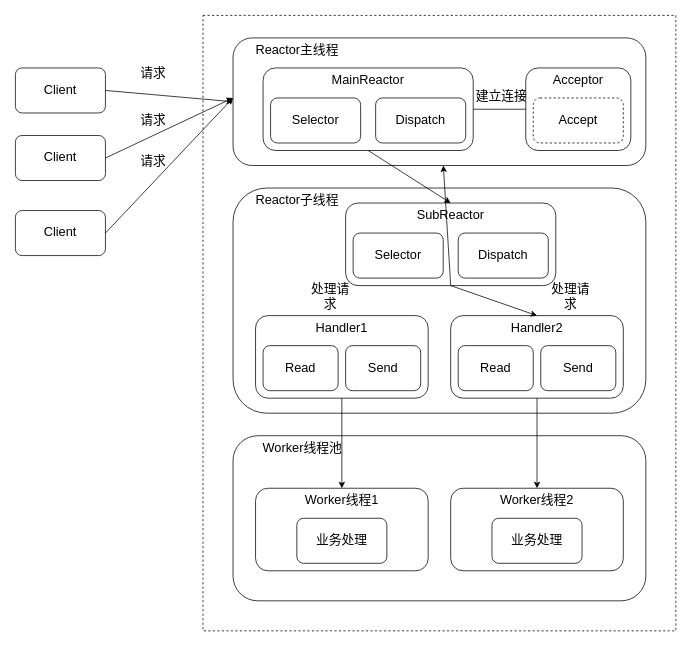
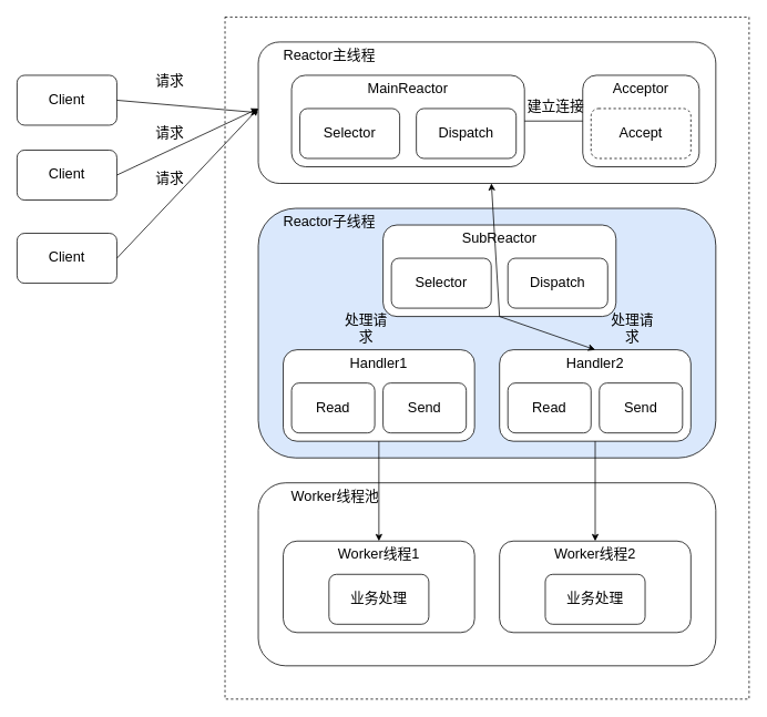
  <mxCell id="0" />
  <mxCell id="1" parent="0" />
  <mxCell id="2" value="Client" style="rounded=1;whiteSpace=wrap;html=1;fontSize=17;" vertex="1" parent="1"><mxGeometry x="20" y="90" width="120" height="60" as="geometry" /></mxCell>
  <mxCell id="3" value="Client" style="rounded=1;whiteSpace=wrap;html=1;fontSize=17;" vertex="1" parent="1"><mxGeometry x="20" y="180" width="120" height="60" as="geometry" /></mxCell>
  <mxCell id="4" value="Client" style="rounded=1;whiteSpace=wrap;html=1;fontSize=17;" vertex="1" parent="1"><mxGeometry x="20" y="280" width="120" height="60" as="geometry" /></mxCell>
  <mxCell id="5" value="" style="rounded=0;whiteSpace=wrap;html=1;dashed=1;fontSize=17;" vertex="1" parent="1"><mxGeometry x="270" y="20" width="630" height="820" as="geometry" /></mxCell>
  <mxCell id="6" value="&amp;nbsp; &amp;nbsp; &amp;nbsp; Reactor主线程" style="rounded=1;whiteSpace=wrap;html=1;align=left;verticalAlign=top;fontSize=17;" vertex="1" parent="1"><mxGeometry x="310" y="50" width="550" height="170" as="geometry" /></mxCell>
  <mxCell id="7" value="MainReactor" style="rounded=1;whiteSpace=wrap;html=1;verticalAlign=top;fontSize=17;" vertex="1" parent="1"><mxGeometry x="350" y="90" width="280" height="110" as="geometry" /></mxCell>
  <mxCell id="8" value="Selector" style="rounded=1;whiteSpace=wrap;html=1;fontSize=17;" vertex="1" parent="1"><mxGeometry x="360" y="130" width="120" height="60" as="geometry" /></mxCell>
  <mxCell id="9" value="Dispatch" style="rounded=1;whiteSpace=wrap;html=1;fontSize=17;" vertex="1" parent="1"><mxGeometry x="500" y="130" width="120" height="60" as="geometry" /></mxCell>
  <mxCell id="10" value="Acceptor" style="rounded=1;whiteSpace=wrap;html=1;verticalAlign=top;fontSize=17;" vertex="1" parent="1"><mxGeometry x="700" y="90" width="140" height="110" as="geometry" /></mxCell>
  <mxCell id="11" value="Accept" style="rounded=1;whiteSpace=wrap;html=1;fontSize=17;dashed=1;" vertex="1" parent="1"><mxGeometry x="710" y="130" width="120" height="60" as="geometry" /></mxCell>
  <mxCell id="12" value="" style="endArrow=none;html=1;rounded=0;entryX=0;entryY=0.5;entryDx=0;entryDy=0;exitX=1;exitY=0.5;exitDx=0;exitDy=0;fontSize=17;" edge="1" parent="1" source="7" target="10"><mxGeometry width="50" height="50" relative="1" as="geometry"><mxPoint x="150" y="370" as="sourcePoint" /><mxPoint x="200" y="320" as="targetPoint" /></mxGeometry></mxCell>
  <mxCell id="13" value="建立连接" style="text;html=1;strokeColor=none;fillColor=none;align=center;verticalAlign=middle;whiteSpace=wrap;rounded=0;fontSize=17;" vertex="1" parent="1"><mxGeometry x="628" y="113" width="80" height="30" as="geometry" /></mxCell>
  <mxCell id="14" value="" style="endArrow=classic;html=1;rounded=0;entryX=0;entryY=0.5;entryDx=0;entryDy=0;exitX=1;exitY=0.5;exitDx=0;exitDy=0;fontSize=17;" edge="1" parent="1" source="2" target="6"><mxGeometry width="50" height="50" relative="1" as="geometry"><mxPoint x="220" y="210" as="sourcePoint" /><mxPoint x="270" y="160" as="targetPoint" /></mxGeometry></mxCell>
  <mxCell id="15" value="" style="endArrow=classic;html=1;rounded=0;exitX=1;exitY=0.5;exitDx=0;exitDy=0;fontSize=17;" edge="1" parent="1" source="3"><mxGeometry width="50" height="50" relative="1" as="geometry"><mxPoint x="210" y="230" as="sourcePoint" /><mxPoint x="310" y="130" as="targetPoint" /></mxGeometry></mxCell>
  <mxCell id="16" value="" style="endArrow=classic;html=1;rounded=0;exitX=1;exitY=0.5;exitDx=0;exitDy=0;fontSize=17;" edge="1" parent="1" source="4"><mxGeometry width="50" height="50" relative="1" as="geometry"><mxPoint x="190" y="280" as="sourcePoint" /><mxPoint x="310" y="130" as="targetPoint" /></mxGeometry></mxCell>
  <mxCell id="17" value="请求" style="text;html=1;strokeColor=none;fillColor=none;align=center;verticalAlign=middle;whiteSpace=wrap;rounded=0;fontSize=17;" vertex="1" parent="1"><mxGeometry x="174" y="83" width="60" height="30" as="geometry" /></mxCell>
  <mxCell id="18" value="请求" style="text;html=1;strokeColor=none;fillColor=none;align=center;verticalAlign=middle;whiteSpace=wrap;rounded=0;fontSize=17;" vertex="1" parent="1"><mxGeometry x="174" y="145" width="60" height="30" as="geometry" /></mxCell>
  <mxCell id="19" value="请求" style="text;html=1;strokeColor=none;fillColor=none;align=center;verticalAlign=middle;whiteSpace=wrap;rounded=0;fontSize=17;" vertex="1" parent="1"><mxGeometry x="174" y="200" width="60" height="30" as="geometry" /></mxCell>
- <mxCell id="20" value="&amp;nbsp; &amp;nbsp; &amp;nbsp; Reactor子线程" style="rounded=1;whiteSpace=wrap;html=1;align=left;verticalAlign=top;fontSize=17;" vertex="1" parent="1"><mxGeometry x="310" y="250" width="550" height="300" as="geometry" /></mxCell>
+ <mxCell id="20" value="&amp;nbsp; &amp;nbsp; &amp;nbsp; Reactor子线程" style="rounded=1;whiteSpace=wrap;html=1;align=left;verticalAlign=top;fontSize=17;fillColor=#dae8fc;" vertex="1" parent="1"><mxGeometry x="310" y="250" width="550" height="300" as="geometry" /></mxCell>
  <mxCell id="21" value="SubReactor" style="rounded=1;whiteSpace=wrap;html=1;verticalAlign=top;fontSize=17;" vertex="1" parent="1"><mxGeometry x="460" y="270" width="280" height="110" as="geometry" /></mxCell>
  <mxCell id="22" value="Selector" style="rounded=1;whiteSpace=wrap;html=1;fontSize=17;" vertex="1" parent="1"><mxGeometry x="470" y="310" width="120" height="60" as="geometry" /></mxCell>
  <mxCell id="23" value="Dispatch" style="rounded=1;whiteSpace=wrap;html=1;fontSize=17;" vertex="1" parent="1"><mxGeometry x="610" y="310" width="120" height="60" as="geometry" /></mxCell>
  <mxCell id="24" value="Handler1" style="rounded=1;whiteSpace=wrap;html=1;verticalAlign=top;fontSize=17;" vertex="1" parent="1"><mxGeometry x="340" y="420" width="230" height="110" as="geometry" /></mxCell>
  <mxCell id="25" value="Read" style="rounded=1;whiteSpace=wrap;html=1;fontSize=17;" vertex="1" parent="1"><mxGeometry x="350" y="460" width="100" height="60" as="geometry" /></mxCell>
  <mxCell id="26" value="Send" style="rounded=1;whiteSpace=wrap;html=1;fontSize=17;" vertex="1" parent="1"><mxGeometry x="460" y="460" width="100" height="60" as="geometry" /></mxCell>
  <mxCell id="27" value="Handler2" style="rounded=1;whiteSpace=wrap;html=1;verticalAlign=top;fontSize=17;" vertex="1" parent="1"><mxGeometry x="600" y="420" width="230" height="110" as="geometry" /></mxCell>
  <mxCell id="28" value="Read" style="rounded=1;whiteSpace=wrap;html=1;fontSize=17;" vertex="1" parent="1"><mxGeometry x="610" y="460" width="100" height="60" as="geometry" /></mxCell>
  <mxCell id="29" value="Send" style="rounded=1;whiteSpace=wrap;html=1;fontSize=17;" vertex="1" parent="1"><mxGeometry x="720" y="460" width="100" height="60" as="geometry" /></mxCell>
  <mxCell id="30" value="" style="endArrow=classic;html=1;rounded=0;exitX=0.5;exitY=1;exitDx=0;exitDy=0;fontSize=17;" edge="1" parent="1" source="21" target="6"><mxGeometry width="50" height="50" relative="1" as="geometry"><mxPoint x="160" y="500" as="sourcePoint" /><mxPoint x="210" y="450" as="targetPoint" /></mxGeometry></mxCell>
  <mxCell id="31" value="" style="endArrow=classic;html=1;rounded=0;entryX=0.5;entryY=0;entryDx=0;entryDy=0;fontSize=17;" edge="1" parent="1" target="27"><mxGeometry width="50" height="50" relative="1" as="geometry"><mxPoint x="600" y="380" as="sourcePoint" /><mxPoint x="150" y="480" as="targetPoint" /></mxGeometry></mxCell>
  <mxCell id="32" value="处理请求" style="text;html=1;strokeColor=none;fillColor=none;align=center;verticalAlign=middle;whiteSpace=wrap;rounded=0;fontSize=17;" vertex="1" parent="1"><mxGeometry x="410" y="380" width="60" height="30" as="geometry" /></mxCell>
  <mxCell id="33" value="处理请求" style="text;html=1;strokeColor=none;fillColor=none;align=center;verticalAlign=middle;whiteSpace=wrap;rounded=0;fontSize=17;" vertex="1" parent="1"><mxGeometry x="730" y="380" width="60" height="30" as="geometry" /></mxCell>
- <mxCell id="34" value="" style="endArrow=classic;html=1;rounded=0;entryX=0.5;entryY=0;entryDx=0;entryDy=0;exitX=0.5;exitY=1;exitDx=0;exitDy=0;fontSize=17;" edge="1" parent="1" source="7" target="21"><mxGeometry width="50" height="50" relative="1" as="geometry"><mxPoint x="230" y="320" as="sourcePoint" /><mxPoint x="280" y="270" as="targetPoint" /></mxGeometry></mxCell>
  <mxCell id="35" value="&amp;nbsp; &amp;nbsp; &amp;nbsp; &amp;nbsp; Worker线程池" style="rounded=1;whiteSpace=wrap;html=1;align=left;verticalAlign=top;fontSize=17;" vertex="1" parent="1"><mxGeometry x="310" y="580" width="550" height="220" as="geometry" /></mxCell>
  <mxCell id="36" value="Worker线程1" style="rounded=1;whiteSpace=wrap;html=1;verticalAlign=top;fontSize=17;" vertex="1" parent="1"><mxGeometry x="340" y="650" width="230" height="110" as="geometry" /></mxCell>
  <mxCell id="37" value="Worker线程2" style="rounded=1;whiteSpace=wrap;html=1;verticalAlign=top;fontSize=17;" vertex="1" parent="1"><mxGeometry x="600" y="650" width="230" height="110" as="geometry" /></mxCell>
  <mxCell id="38" value="业务处理" style="rounded=1;whiteSpace=wrap;html=1;fontSize=17;" vertex="1" parent="1"><mxGeometry x="395" y="690" width="120" height="60" as="geometry" /></mxCell>
  <mxCell id="39" value="业务处理" style="rounded=1;whiteSpace=wrap;html=1;fontSize=17;" vertex="1" parent="1"><mxGeometry x="655" y="690" width="120" height="60" as="geometry" /></mxCell>
  <mxCell id="40" value="" style="endArrow=classic;html=1;rounded=0;entryX=0.5;entryY=0;entryDx=0;entryDy=0;exitX=0.5;exitY=1;exitDx=0;exitDy=0;fontSize=17;" edge="1" parent="1" source="24" target="36"><mxGeometry width="50" height="50" relative="1" as="geometry"><mxPoint x="420" y="650" as="sourcePoint" /><mxPoint x="470" y="600" as="targetPoint" /></mxGeometry></mxCell>
  <mxCell id="41" value="" style="endArrow=classic;html=1;rounded=0;entryX=0.5;entryY=0;entryDx=0;entryDy=0;fontSize=17;" edge="1" parent="1" source="27" target="37"><mxGeometry width="50" height="50" relative="1" as="geometry"><mxPoint x="180" y="660" as="sourcePoint" /><mxPoint x="230" y="610" as="targetPoint" /></mxGeometry></mxCell>
